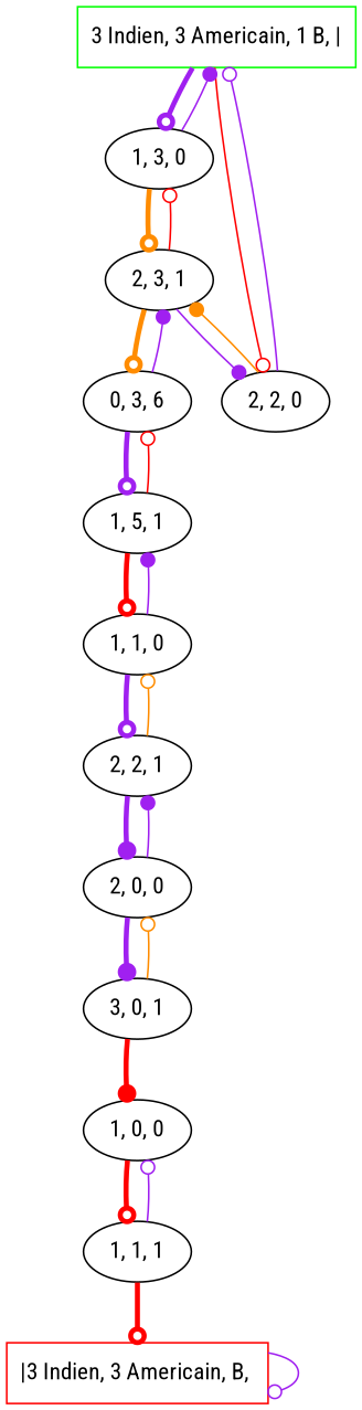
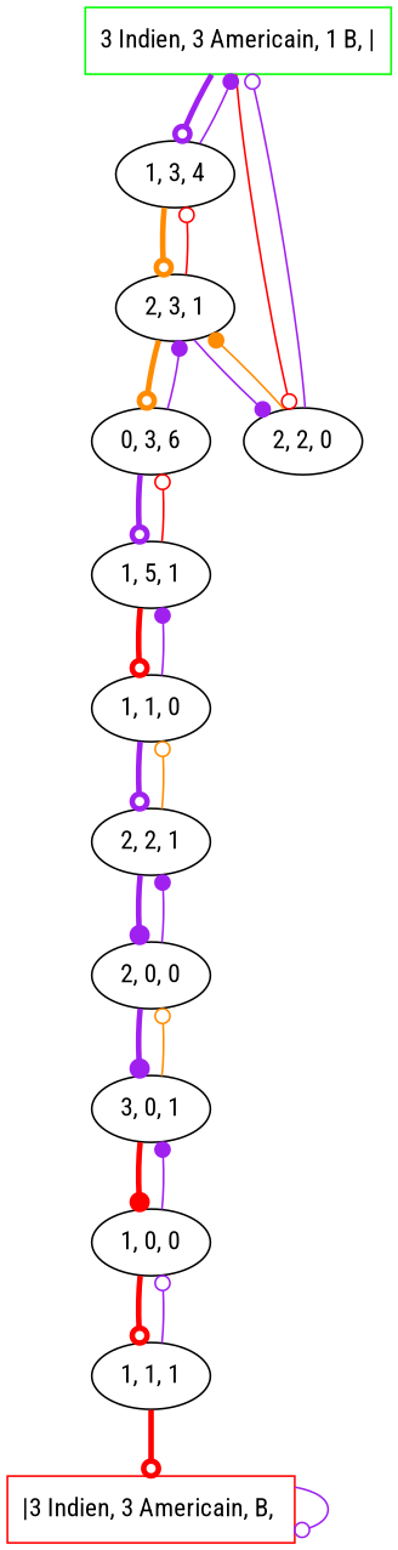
  digraph {
    fontname="Roboto Condensed"
    node [fontname="Roboto Condensed"]
    edge [arrowhead=odot color=purple fontname="Roboto Condensed"]
    n1 [color=green label="3 Indien, 3 Americain, 1 B, |" shape=box]
-   "1, 3, 0"
+   "1, 3, 0" [label="1, 3, 4"]
    "2, 2, 0"
    "2, 3, 1"
    n5 [color=red label="|3 Indien, 3 Americain, B, " shape=box]
    n6 [label="0, 3, 6"]
    n7 [label="1, 5, 1"]
    "1, 1, 0"
    "2, 2, 1"
    "2, 0, 0"
    "3, 0, 1"
    "1, 0, 0"
    "1, 1, 1"
    n1 -> "1, 3, 0" [penwidth=3]
    n1 -> "2, 2, 0" [color=red]
    "1, 3, 0" -> n1 [arrowhead=dot]
    "1, 3, 0" -> "2, 3, 1" [color=darkorange penwidth=3]
    "2, 2, 0" -> n1
    "2, 2, 0" -> "2, 3, 1" [arrowhead=dot color=darkorange]
    "2, 3, 1" -> "1, 3, 0" [color=red]
    "2, 3, 1" -> "2, 2, 0" [arrowhead=dot]
    "2, 3, 1" -> n6 [color=darkorange penwidth=3]
    n5 -> n5
    n6 -> "2, 3, 1" [arrowhead=dot]
    n6 -> n7 [penwidth=3]
    n7 -> n6 [color=red]
    n7 -> "1, 1, 0" [color=red penwidth=3]
    "1, 1, 0" -> n7 [arrowhead=dot]
    "1, 1, 0" -> "2, 2, 1" [penwidth=3]
    "2, 2, 1" -> "1, 1, 0" [color=darkorange]
    "2, 2, 1" -> "2, 0, 0" [arrowhead=dot penwidth=3]
    "2, 0, 0" -> "2, 2, 1" [arrowhead=dot]
    "2, 0, 0" -> "3, 0, 1" [arrowhead=dot penwidth=3]
    "3, 0, 1" -> "2, 0, 0" [color=darkorange]
    "3, 0, 1" -> "1, 0, 0" [arrowhead=dot color=red penwidth=3]
+   "1, 0, 0" -> "3, 0, 1" [arrowhead=dot]
    "1, 0, 0" -> "1, 1, 1" [color=red penwidth=3]
    "1, 1, 1" -> n5 [color=red penwidth=3]
    "1, 1, 1" -> "1, 0, 0"
  }
